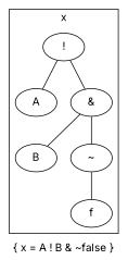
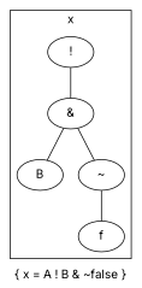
  graph {
    label="{ x = A ! B & ~false }"
    fontname=Inter
    node [fontname=Inter]
    edge [fontname=Inter]
    n1 [label="!"]
-   n2 [label=A]
    n3 [label="&"]
    n4 [label=B]
    n5 [label="~"]
    n6 [label=f]
    subgraph cluster_1 {
      label=x
      n1
-     n2
      n3
      n4
      n5
      n6
    }
-   n1 -- n2
    n1 -- n3
    n3 -- n4
    n3 -- n5
    n5 -- n6
  }
